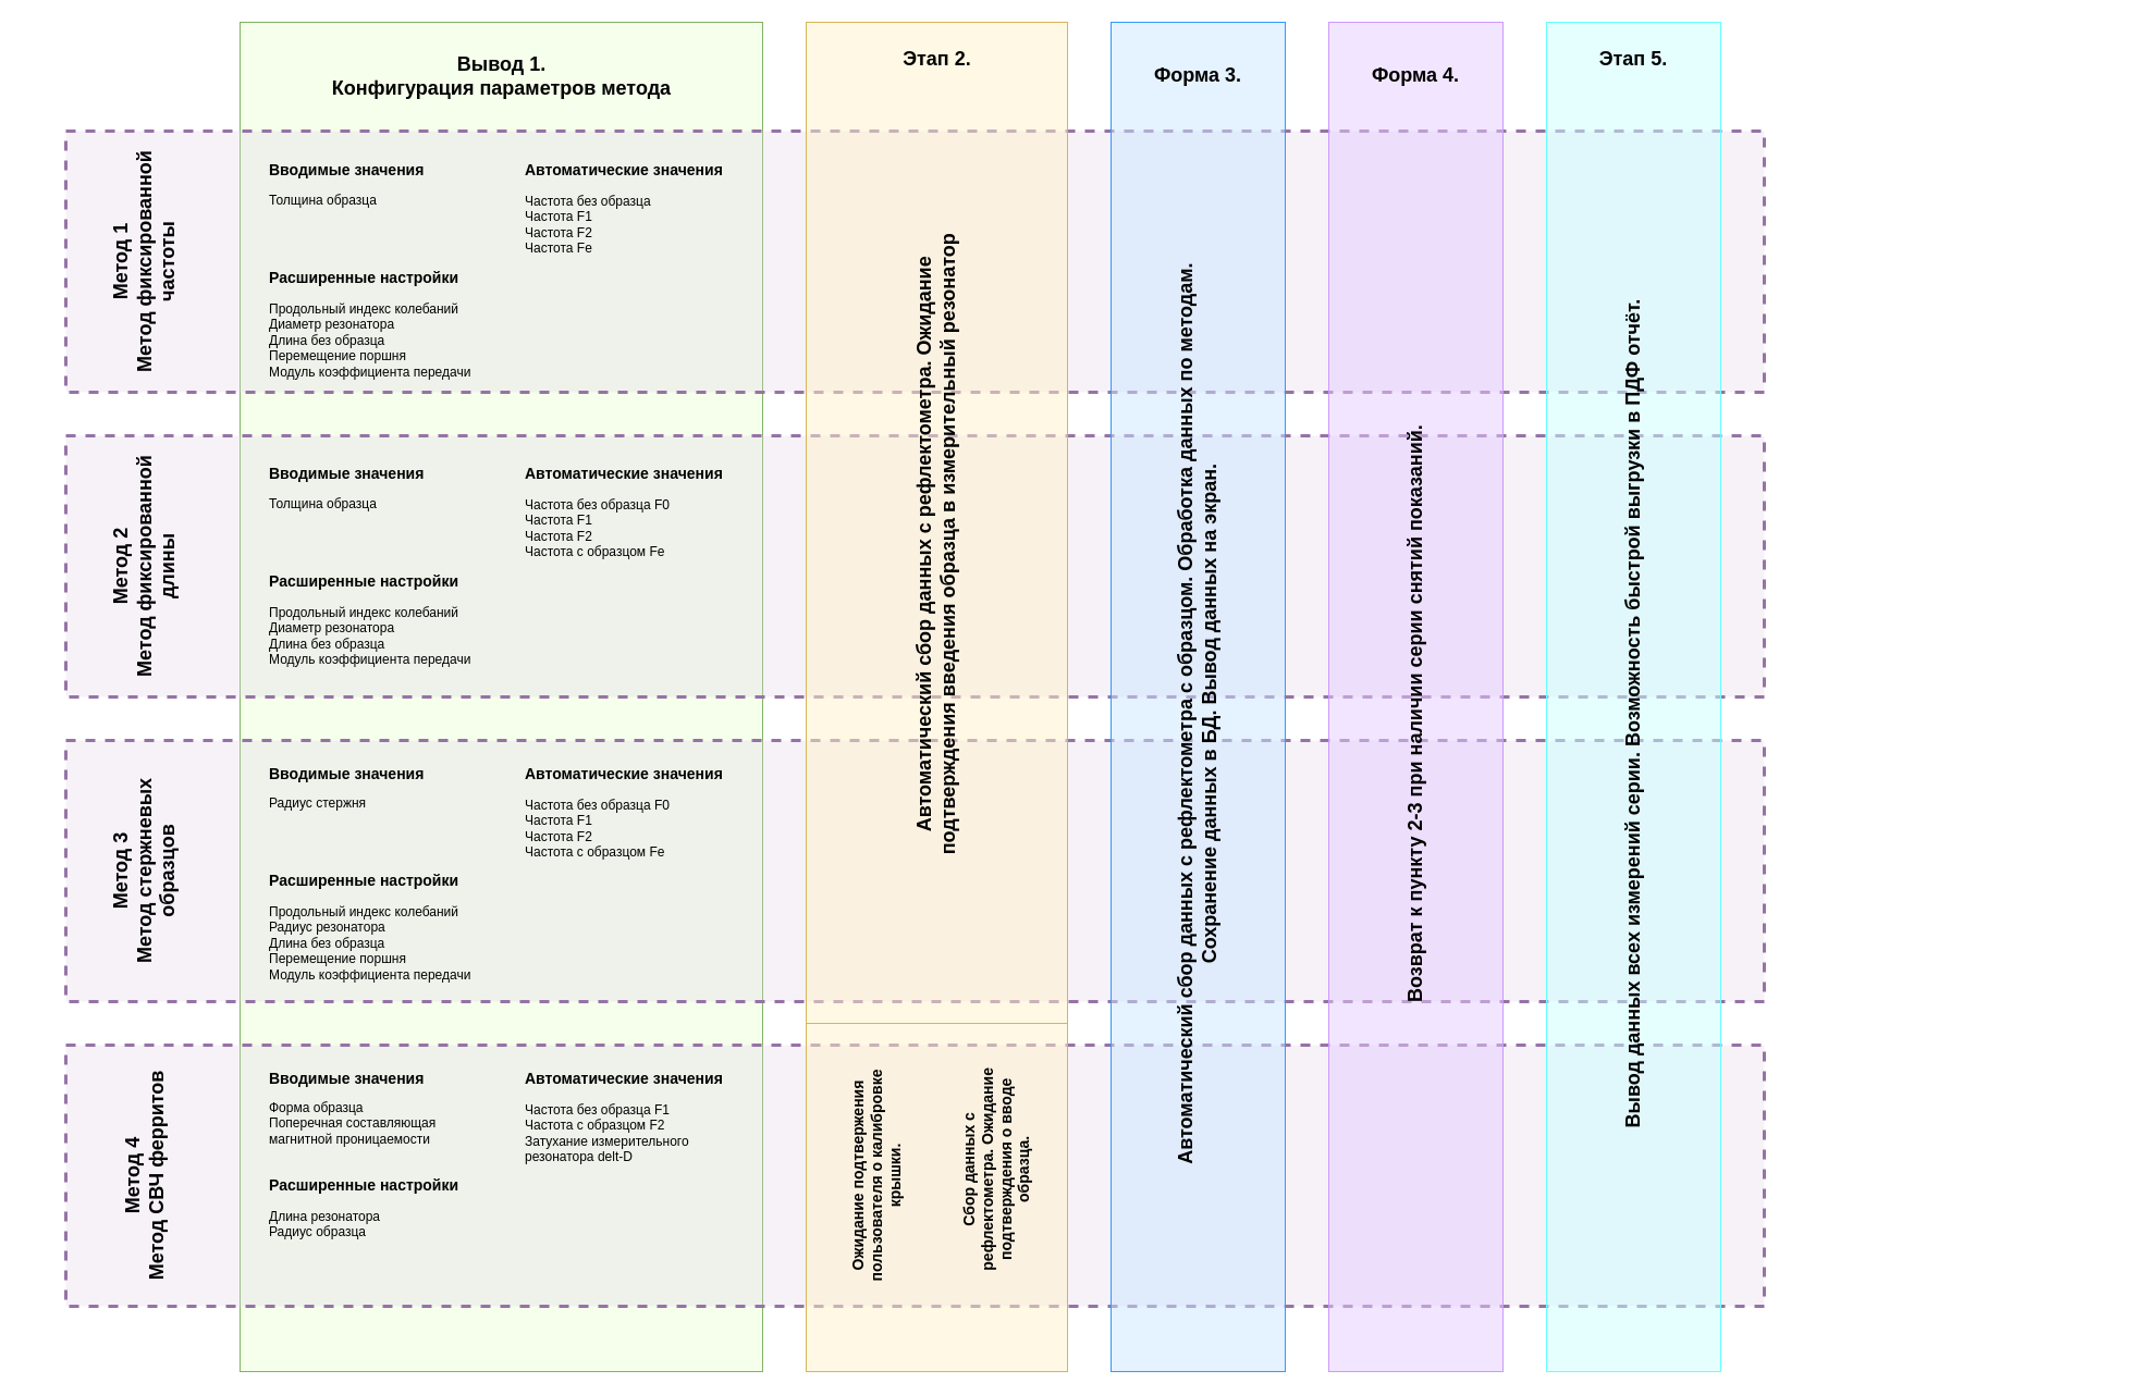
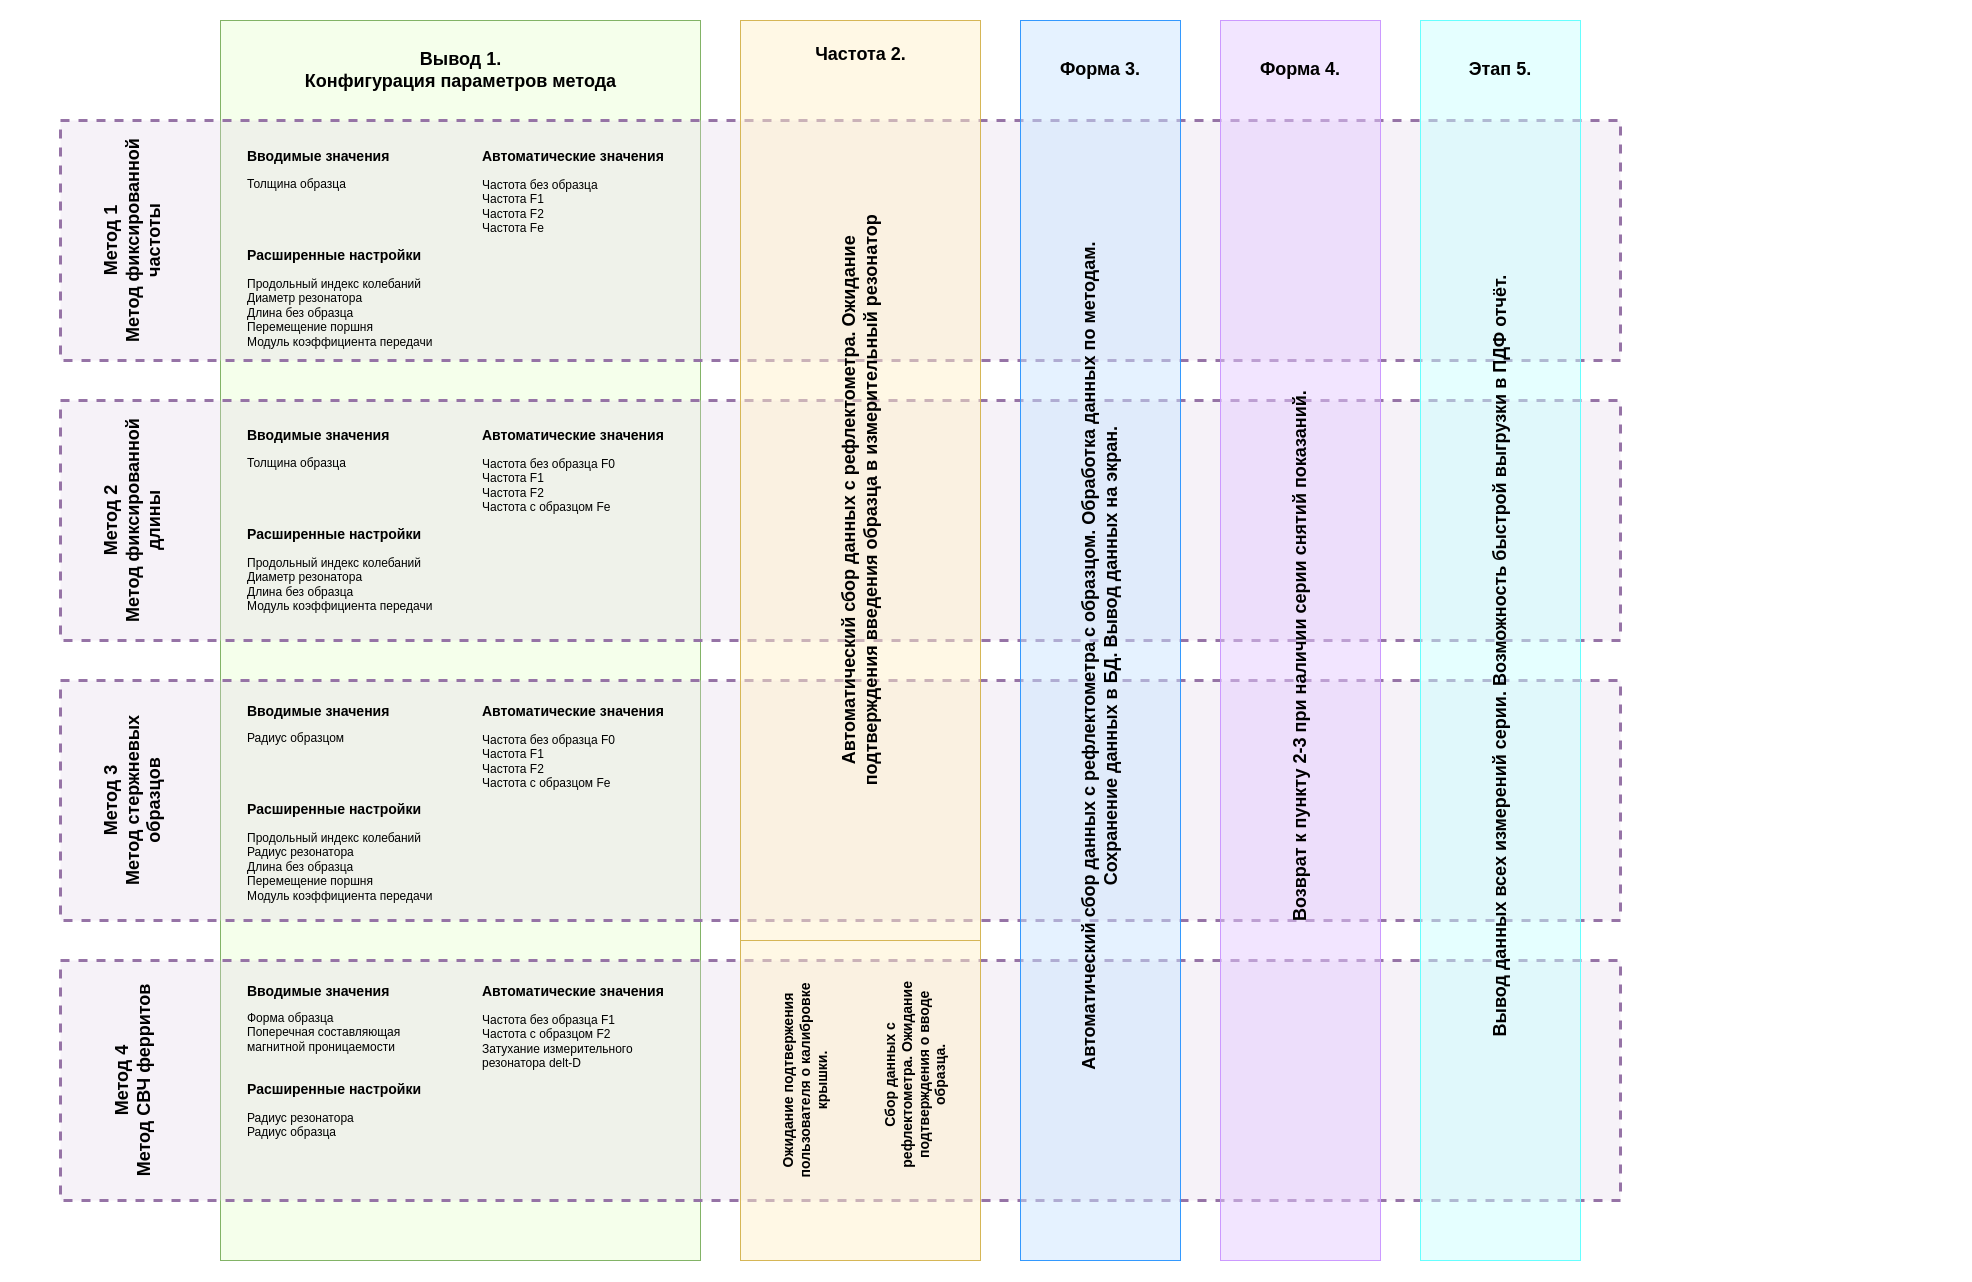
  <mxCell id="0" />
  <mxCell id="1" parent="0" />
  <mxCell id="2" value="" style="rounded=0;whiteSpace=wrap;html=1;fillStyle=solid;fillColor=#E6FFCC;strokeColor=#82b366;strokeOpacity=100;fillOpacity=40;movable=1;resizable=1;rotatable=1;deletable=1;editable=1;locked=0;connectable=1;" vertex="1" parent="1"><mxGeometry x="220" y="20" width="480" height="1240" as="geometry" /></mxCell>
  <mxCell id="3" value="" style="rounded=0;whiteSpace=wrap;html=1;fillColor=#e1d5e7;strokeColor=#9673a6;dashed=1;strokeWidth=3;fillOpacity=30;movable=0;resizable=0;rotatable=0;deletable=0;editable=0;locked=1;connectable=0;" vertex="1" parent="1"><mxGeometry x="60" y="120" width="1560" height="240" as="geometry" /></mxCell>
  <mxCell id="4" value="" style="rounded=0;whiteSpace=wrap;html=1;fillColor=#e1d5e7;strokeColor=#9673a6;dashed=1;strokeWidth=3;fillOpacity=30;movable=0;resizable=0;rotatable=0;deletable=0;editable=0;locked=1;connectable=0;" vertex="1" parent="1"><mxGeometry x="60" y="400" width="1560" height="240" as="geometry" /></mxCell>
  <mxCell id="5" value="" style="rounded=0;whiteSpace=wrap;html=1;fillColor=#e1d5e7;strokeColor=#9673a6;dashed=1;strokeWidth=3;fillOpacity=30;movable=0;resizable=0;rotatable=0;deletable=0;editable=0;locked=1;connectable=0;" vertex="1" parent="1"><mxGeometry x="60" y="680" width="1560" height="240" as="geometry" /></mxCell>
  <mxCell id="6" value="" style="rounded=0;whiteSpace=wrap;html=1;fillColor=#e1d5e7;strokeColor=#9673a6;dashed=1;strokeWidth=3;fillOpacity=30;movable=0;resizable=0;rotatable=0;deletable=0;editable=0;locked=1;connectable=0;" vertex="1" parent="1"><mxGeometry x="60" y="960" width="1560" height="240" as="geometry" /></mxCell>
  <mxCell id="7" value="Метод 1&lt;div&gt;Метод фиксированной частоты&lt;/div&gt;" style="text;html=1;align=center;verticalAlign=middle;whiteSpace=wrap;rounded=0;fontSize=18;fontStyle=1;rotation=-90;movable=0;resizable=0;rotatable=0;deletable=0;editable=0;locked=1;connectable=0;" vertex="1" parent="1"><mxGeometry y="171.25" width="225" height="137.5" as="geometry" x="20" /></mxCell>
  <mxCell id="8" value="Метод 2&lt;div&gt;&lt;span style=&quot;background-color: initial;&quot;&gt;Метод фиксированной длины&lt;/span&gt;&lt;/div&gt;" style="text;html=1;align=center;verticalAlign=middle;whiteSpace=wrap;rounded=0;fontSize=18;fontStyle=1;rotation=-90;movable=0;resizable=0;rotatable=0;deletable=0;editable=0;locked=1;connectable=0;" vertex="1" parent="1"><mxGeometry y="451.25" width="225" height="137.5" as="geometry" x="20" /></mxCell>
  <mxCell id="9" value="Метод 3&lt;div&gt;Метод стержневых образцов&lt;/div&gt;" style="text;html=1;align=center;verticalAlign=middle;whiteSpace=wrap;rounded=0;fontSize=18;fontStyle=1;rotation=-90;movable=0;resizable=0;rotatable=0;deletable=0;editable=0;locked=1;connectable=0;" vertex="1" parent="1"><mxGeometry y="731.25" width="225" height="137.5" as="geometry" x="20" /></mxCell>
  <mxCell id="10" value="Метод 4&lt;div&gt;Метод СВЧ ферритов&lt;/div&gt;" style="text;html=1;align=center;verticalAlign=middle;whiteSpace=wrap;rounded=0;fontSize=18;fontStyle=1;rotation=-90;movable=0;resizable=0;rotatable=0;deletable=0;editable=0;locked=1;connectable=0;" vertex="1" parent="1"><mxGeometry y="1011.25" width="225" height="137.5" as="geometry" x="20" /></mxCell>
  <mxCell id="11" value="Вводимые значения" style="text;html=1;align=left;verticalAlign=middle;whiteSpace=wrap;rounded=0;fontStyle=1;fontSize=14;" vertex="1" parent="1"><mxGeometry x="245" y="141.25" width="150" height="30" as="geometry" /></mxCell>
  <mxCell id="12" value="Автоматические значения" style="text;html=1;align=left;verticalAlign=middle;whiteSpace=wrap;rounded=0;fontStyle=1;fontSize=14;" vertex="1" parent="1"><mxGeometry x="480" y="141.25" width="195" height="30" as="geometry" /></mxCell>
  <mxCell id="13" value="Расширенные настройки" style="text;html=1;align=left;verticalAlign=middle;whiteSpace=wrap;rounded=0;fontStyle=1;fontSize=14;" vertex="1" parent="1"><mxGeometry x="245" y="240" width="195" height="30" as="geometry" /></mxCell>
  <mxCell id="14" value="Продольный индекс колебаний&lt;div&gt;Диаметр резонатора&lt;/div&gt;&lt;div&gt;Длина без образца&lt;/div&gt;&lt;div&gt;Перемещение поршня&lt;/div&gt;&lt;div&gt;Модуль коэффициента передачи&lt;/div&gt;" style="text;html=1;align=left;verticalAlign=top;whiteSpace=wrap;rounded=0;" vertex="1" parent="1"><mxGeometry x="245" y="270" width="215" height="80" as="geometry" /></mxCell>
  <mxCell id="15" value="Толщина образца" style="text;html=1;align=left;verticalAlign=top;whiteSpace=wrap;rounded=0;" vertex="1" parent="1"><mxGeometry x="245" y="170" width="215" height="80" as="geometry" /></mxCell>
  <mxCell id="16" value="Частота без образца&lt;div&gt;Частота F1&lt;/div&gt;&lt;div&gt;Частота F2&lt;/div&gt;&lt;div&gt;Частота Fe&lt;/div&gt;" style="text;html=1;align=left;verticalAlign=top;whiteSpace=wrap;rounded=0;" vertex="1" parent="1"><mxGeometry x="480" y="171.25" width="215" height="80" as="geometry" /></mxCell>
  <mxCell id="17" value="Вводимые значения" style="text;html=1;align=left;verticalAlign=middle;whiteSpace=wrap;rounded=0;fontStyle=1;fontSize=14;" vertex="1" parent="1"><mxGeometry x="245" y="420" width="150" height="30" as="geometry" /></mxCell>
  <mxCell id="18" value="Автоматические значения" style="text;html=1;align=left;verticalAlign=middle;whiteSpace=wrap;rounded=0;fontStyle=1;fontSize=14;" vertex="1" parent="1"><mxGeometry x="480" y="420" width="195" height="30" as="geometry" /></mxCell>
  <mxCell id="19" value="Расширенные настройки" style="text;html=1;align=left;verticalAlign=middle;whiteSpace=wrap;rounded=0;fontStyle=1;fontSize=14;" vertex="1" parent="1"><mxGeometry x="245" y="518.75" width="195" height="30" as="geometry" /></mxCell>
  <mxCell id="20" value="Продольный индекс колебаний&lt;div&gt;Диаметр резонатора&lt;/div&gt;&lt;div&gt;Длина без образца&lt;/div&gt;&lt;div&gt;Модуль коэффициента передачи&lt;/div&gt;" style="text;html=1;align=left;verticalAlign=top;whiteSpace=wrap;rounded=0;" vertex="1" parent="1"><mxGeometry x="245" y="548.75" width="215" height="80" as="geometry" /></mxCell>
  <mxCell id="21" value="Толщина образца" style="text;html=1;align=left;verticalAlign=top;whiteSpace=wrap;rounded=0;" vertex="1" parent="1"><mxGeometry x="245" y="448.75" width="215" height="80" as="geometry" /></mxCell>
  <mxCell id="22" value="Частота без образца F0&lt;div&gt;Частота F1&lt;/div&gt;&lt;div&gt;Частота F2&lt;/div&gt;&lt;div&gt;Частота с образцом Fe&lt;/div&gt;" style="text;html=1;align=left;verticalAlign=top;whiteSpace=wrap;rounded=0;" vertex="1" parent="1"><mxGeometry x="480" y="450" width="215" height="80" as="geometry" /></mxCell>
  <mxCell id="23" value="Вводимые значения" style="text;html=1;align=left;verticalAlign=middle;whiteSpace=wrap;rounded=0;fontStyle=1;fontSize=14;" vertex="1" parent="1"><mxGeometry x="245" y="695.63" width="150" height="30" as="geometry" /></mxCell>
  <mxCell id="24" value="Автоматические значения" style="text;html=1;align=left;verticalAlign=middle;whiteSpace=wrap;rounded=0;fontStyle=1;fontSize=14;" vertex="1" parent="1"><mxGeometry x="480" y="695.63" width="195" height="30" as="geometry" /></mxCell>
  <mxCell id="25" value="Расширенные настройки" style="text;html=1;align=left;verticalAlign=middle;whiteSpace=wrap;rounded=0;fontStyle=1;fontSize=14;" vertex="1" parent="1"><mxGeometry x="245" y="794.38" width="195" height="30" as="geometry" /></mxCell>
  <mxCell id="26" value="Продольный индекс колебаний&lt;div&gt;Радиус резонатора&lt;/div&gt;&lt;div&gt;Длина без образца&lt;/div&gt;&lt;div&gt;Перемещение поршня&lt;/div&gt;&lt;div&gt;Модуль коэффициента передачи&lt;/div&gt;" style="text;html=1;align=left;verticalAlign=top;whiteSpace=wrap;rounded=0;" vertex="1" parent="1"><mxGeometry x="245" y="824.38" width="215" height="80" as="geometry" /></mxCell>
- <mxCell id="27" value="Радиус стержня" style="text;html=1;align=left;verticalAlign=top;whiteSpace=wrap;rounded=0;" vertex="1" parent="1"><mxGeometry x="245" y="724.38" width="215" height="80" as="geometry" /></mxCell>
+ <mxCell id="27" value="Радиус образцом" style="text;html=1;align=left;verticalAlign=top;whiteSpace=wrap;rounded=0;" vertex="1" parent="1"><mxGeometry x="245" y="724.38" width="215" height="80" as="geometry" /></mxCell>
  <mxCell id="28" value="Частота без образца F0&lt;div&gt;Частота F1&lt;/div&gt;&lt;div&gt;Частота F2&lt;/div&gt;&lt;div&gt;Частота с образцом Fe&lt;/div&gt;" style="text;html=1;align=left;verticalAlign=top;whiteSpace=wrap;rounded=0;" vertex="1" parent="1"><mxGeometry x="480" y="725.63" width="215" height="80" as="geometry" /></mxCell>
  <mxCell id="29" value="Вводимые значения" style="text;html=1;align=left;verticalAlign=middle;whiteSpace=wrap;rounded=0;fontStyle=1;fontSize=14;" vertex="1" parent="1"><mxGeometry x="245" y="975.63" width="150" height="30" as="geometry" /></mxCell>
  <mxCell id="30" value="Автоматические значения" style="text;html=1;align=left;verticalAlign=middle;whiteSpace=wrap;rounded=0;fontStyle=1;fontSize=14;" vertex="1" parent="1"><mxGeometry x="480" y="975.63" width="195" height="30" as="geometry" /></mxCell>
  <mxCell id="31" value="Расширенные настройки" style="text;html=1;align=left;verticalAlign=middle;whiteSpace=wrap;rounded=0;fontStyle=1;fontSize=14;" vertex="1" parent="1"><mxGeometry x="245" y="1074.38" width="195" height="30" as="geometry" /></mxCell>
- <mxCell id="32" value="&lt;div&gt;Длина резонатора&lt;/div&gt;&lt;div&gt;Радиус образца&lt;/div&gt;&lt;div&gt;&lt;br&gt;&lt;/div&gt;" style="text;html=1;align=left;verticalAlign=top;whiteSpace=wrap;rounded=0;" vertex="1" parent="1"><mxGeometry x="245" y="1104.38" width="215" height="80" as="geometry" /></mxCell>
+ <mxCell id="32" value="&lt;div&gt;Радиус резонатора&lt;/div&gt;&lt;div&gt;Радиус образца&lt;/div&gt;&lt;div&gt;&lt;br&gt;&lt;/div&gt;" style="text;html=1;align=left;verticalAlign=top;whiteSpace=wrap;rounded=0;" vertex="1" parent="1"><mxGeometry x="245" y="1104.38" width="215" height="80" as="geometry" /></mxCell>
  <mxCell id="33" value="Форма образца&lt;div&gt;Поперечная составляющая магнитной проницаемости&amp;nbsp;&lt;/div&gt;" style="text;html=1;align=left;verticalAlign=top;whiteSpace=wrap;rounded=0;" vertex="1" parent="1"><mxGeometry x="245" y="1004.38" width="215" height="65.62" as="geometry" /></mxCell>
  <mxCell id="34" value="Частота без образца F1&lt;div&gt;Частота c образцом F2&lt;/div&gt;&lt;div&gt;Затухание измерительного резонатора delt-D&lt;/div&gt;" style="text;html=1;align=left;verticalAlign=top;whiteSpace=wrap;rounded=0;" vertex="1" parent="1"><mxGeometry x="480" y="1005.63" width="215" height="80" as="geometry" /></mxCell>
  <mxCell id="35" value="Вывод 1.&lt;div&gt;Конфигурация параметров метода&lt;/div&gt;" style="text;html=1;align=center;verticalAlign=middle;whiteSpace=wrap;rounded=0;fontStyle=1;fontSize=18;movable=1;resizable=1;rotatable=1;deletable=1;editable=1;locked=0;connectable=1;" vertex="1" parent="1"><mxGeometry x="277.5" y="30" width="365" height="80" as="geometry" /></mxCell>
  <mxCell id="36" value="" style="group" vertex="1" connectable="0" parent="1"><mxGeometry x="740" y="20" width="688.75" height="920" as="geometry" /></mxCell>
  <mxCell id="37" value="" style="rounded=0;whiteSpace=wrap;html=1;fillColor=#FFF2CC;strokeColor=#d6b656;imageWidth=24;fillOpacity=50;" vertex="1" parent="36"><mxGeometry width="240" height="920" as="geometry" /></mxCell>
- <mxCell id="38" value="Этап 2.&lt;div&gt;&lt;br&gt;&lt;/div&gt;" style="text;html=1;align=center;verticalAlign=middle;whiteSpace=wrap;rounded=0;fontStyle=1;fontSize=18;movable=1;resizable=1;rotatable=1;deletable=1;editable=1;locked=0;connectable=1;" vertex="1" parent="36"><mxGeometry x="34.688" y="14.839" width="170.625" height="59.355" as="geometry" /></mxCell>
+ <mxCell id="38" value="Частота 2.&lt;div&gt;&lt;br&gt;&lt;/div&gt;" style="text;html=1;align=center;verticalAlign=middle;whiteSpace=wrap;rounded=0;fontStyle=1;fontSize=18;movable=1;resizable=1;rotatable=1;deletable=1;editable=1;locked=0;connectable=1;" vertex="1" parent="36"><mxGeometry x="34.688" y="14.839" width="170.625" height="59.355" as="geometry" /></mxCell>
  <mxCell id="39" value="Автоматический сбор данных с рефлектометра. Ожидание подтверждения введения образца в измерительный резонатор" style="text;html=1;align=center;verticalAlign=middle;whiteSpace=wrap;rounded=0;fontStyle=1;fontSize=18;movable=1;resizable=1;rotatable=1;deletable=1;editable=1;locked=0;connectable=1;rotation=-90;" vertex="1" parent="36"><mxGeometry x="-209.38" y="430" width="658.75" height="100.65" as="geometry" /></mxCell>
  <mxCell id="40" value="" style="group;fillColor=#CCE5FF;strokeColor=#3399FF;fillOpacity=50;" vertex="1" connectable="0" parent="1"><mxGeometry x="1020" y="20" width="160" height="1240" as="geometry" /></mxCell>
  <mxCell id="41" value="Форма 3.&lt;div&gt;&lt;br&gt;&lt;/div&gt;" style="text;html=1;align=center;verticalAlign=middle;whiteSpace=wrap;rounded=0;fontStyle=1;fontSize=18;movable=1;resizable=1;rotatable=1;deletable=1;editable=1;locked=0;connectable=1;" vertex="1" parent="40"><mxGeometry x="31.25" y="20" width="97.5" height="80" as="geometry" /></mxCell>
  <mxCell id="42" value="Автоматический сбор данных с рефлектометра с образцом. Обработка данных по методам. Сохранение данных в БД. Вывод данных на экран." style="text;html=1;align=center;verticalAlign=middle;whiteSpace=wrap;rounded=0;fontStyle=1;fontSize=18;movable=1;resizable=1;rotatable=1;deletable=1;editable=1;locked=0;connectable=1;rotation=-90;" vertex="1" parent="40"><mxGeometry x="-370" y="595.63" width="900" height="80" as="geometry" /></mxCell>
  <mxCell id="43" value="" style="rounded=0;whiteSpace=wrap;html=1;fillColor=#FFF2CC;strokeColor=#d6b656;imageWidth=24;fillOpacity=50;" vertex="1" parent="1"><mxGeometry x="740" y="940" width="240" height="320" as="geometry" /></mxCell>
  <mxCell id="44" value="Ожидание подтвержения пользователя о калибровке крышки." style="text;html=1;align=center;verticalAlign=middle;whiteSpace=wrap;rounded=0;fontStyle=1;fontSize=14;rotation=-90;" vertex="1" parent="1"><mxGeometry x="700" y="1050" width="210" height="60" as="geometry" /></mxCell>
  <mxCell id="45" value="Сбор данных с рефлектометра. Ожидание подтверждения о вводе образца." style="text;html=1;align=center;verticalAlign=middle;whiteSpace=wrap;rounded=0;fontStyle=1;fontSize=14;rotation=-90;" vertex="1" parent="1"><mxGeometry x="810" y="1044.38" width="210" height="60" as="geometry" /></mxCell>
  <mxCell id="46" value="" style="group;fillColor=#E5CCFF;strokeColor=#CC99FF;fillOpacity=50;" vertex="1" connectable="0" parent="1"><mxGeometry x="1220" y="20" width="160" height="1240" as="geometry" /></mxCell>
  <mxCell id="47" value="Форма 4.&lt;div&gt;&lt;br&gt;&lt;/div&gt;" style="text;html=1;align=center;verticalAlign=middle;whiteSpace=wrap;rounded=0;fontStyle=1;fontSize=18;movable=1;resizable=1;rotatable=1;deletable=1;editable=1;locked=0;connectable=1;" vertex="1" parent="46"><mxGeometry x="31.25" y="20" width="97.5" height="80" as="geometry" /></mxCell>
  <mxCell id="48" value="Возврат к пункту 2-3 при наличии серии снятий показаний." style="text;html=1;align=center;verticalAlign=middle;whiteSpace=wrap;rounded=0;fontStyle=1;fontSize=18;movable=1;resizable=1;rotatable=1;deletable=1;editable=1;locked=0;connectable=1;rotation=-90;" vertex="1" parent="46"><mxGeometry x="-370" y="595.63" width="900" height="80" as="geometry" /></mxCell>
  <mxCell id="49" value="" style="group;fillColor=#CCFFFF;strokeColor=#66FFFF;fillOpacity=50;" vertex="1" connectable="0" parent="1"><mxGeometry x="1420" y="20" width="160" height="1240" as="geometry" /></mxCell>
- <mxCell id="50" value="Этап 5.&lt;div&gt;&lt;br&gt;&lt;/div&gt;" style="text;html=1;align=center;verticalAlign=middle;whiteSpace=wrap;rounded=0;fontStyle=1;fontSize=18;movable=1;resizable=1;rotatable=1;deletable=1;editable=1;locked=0;connectable=1;" vertex="1" parent="49"><mxGeometry x="31.25" y="5" width="97.5" height="80" as="geometry" /></mxCell>
+ <mxCell id="50" value="Этап 5.&lt;div&gt;&lt;br&gt;&lt;/div&gt;" style="text;html=1;align=center;verticalAlign=middle;whiteSpace=wrap;rounded=0;fontStyle=1;fontSize=18;movable=1;resizable=1;rotatable=1;deletable=1;editable=1;locked=0;connectable=1;" vertex="1" parent="49"><mxGeometry x="31.25" y="20" width="97.5" height="80" as="geometry" /></mxCell>
  <mxCell id="51" value="Вывод данных всех измерений серии. Возможность быстрой выгрузки в ПДФ отчёт." style="text;html=1;align=center;verticalAlign=middle;whiteSpace=wrap;rounded=0;fontStyle=1;fontSize=18;movable=1;resizable=1;rotatable=1;deletable=1;editable=1;locked=0;connectable=1;rotation=-90;" vertex="1" parent="49"><mxGeometry x="-370" y="595.63" width="900" height="80" as="geometry" /></mxCell>
